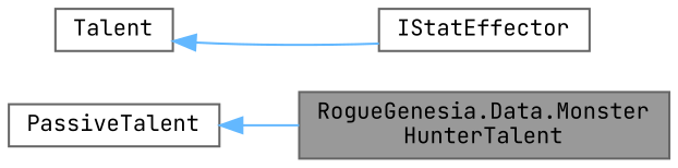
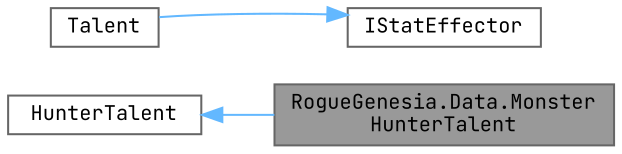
  digraph {
    fontname="JetBrains Mono"
    rankdir=LR
    node [color=gray40 fillcolor=white fontname="JetBrains Mono" fontsize=10 shape=box style=filled]
    edge [color=steelblue1 dir=back fontname="JetBrains Mono" fontsize=10 labelfontname=Helvetica labelfontsize=10 style=solid]
    n1 [fillcolor=grey60 fontcolor=black height=0.2 label="RogueGenesia.Data.Monster\lHunterTalent" width=0.4]
-   n2 [height=0.2 label=PassiveTalent width=0.4]
+   n2 [height=0.2 label=HunterTalent width=0.4]
    n3 [height=0.2 label=Talent width=0.4]
    n4 [height=0.2 label=IStatEffector width=0.4]
    n2 -> n1
-   n3 -> n4
+   n4 -> n3
  }
